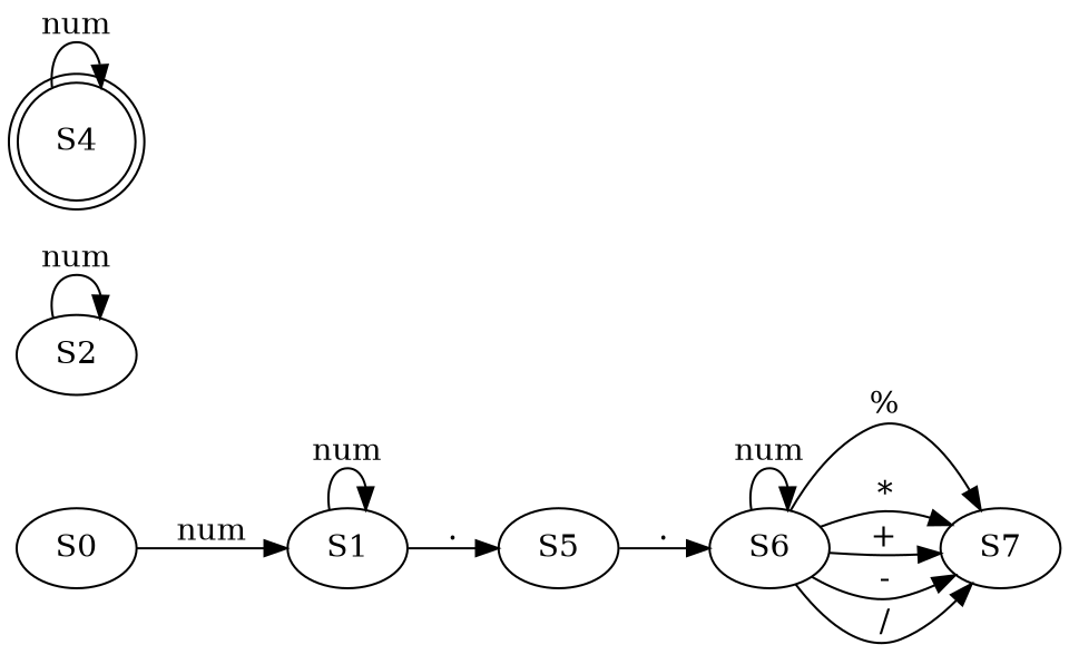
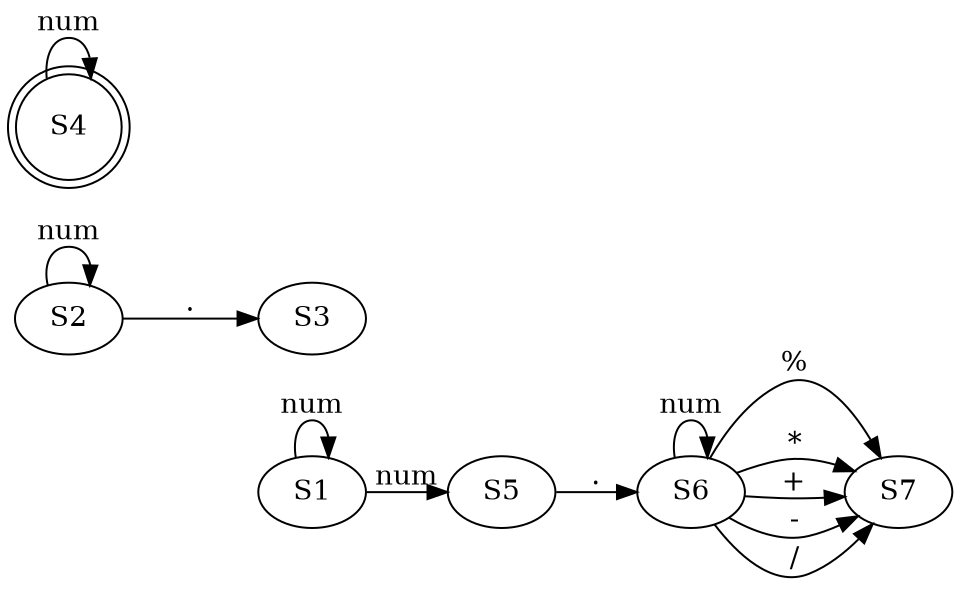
  digraph {
    rankdir=LR
-   S0
    S1
    S5
    S6
    S7
    S2
+   S3
    S4 [shape=doublecircle]
-   S0 -> S1 [label=num]
    S1 -> S1 [label=num]
-   S1 -> S5 [label="."]
+   S1 -> S5 [label=num]
    S5 -> S6 [label="."]
    S6 -> S6 [label=num]
    S6 -> S7 [label="%"]
    S6 -> S7 [label="*"]
    S6 -> S7 [label="+"]
    S6 -> S7 [label="-"]
    S6 -> S7 [label="/"]
    S2 -> S2 [label=num]
+   S2 -> S3 [label="."]
    S4 -> S4 [label=num]
  }
